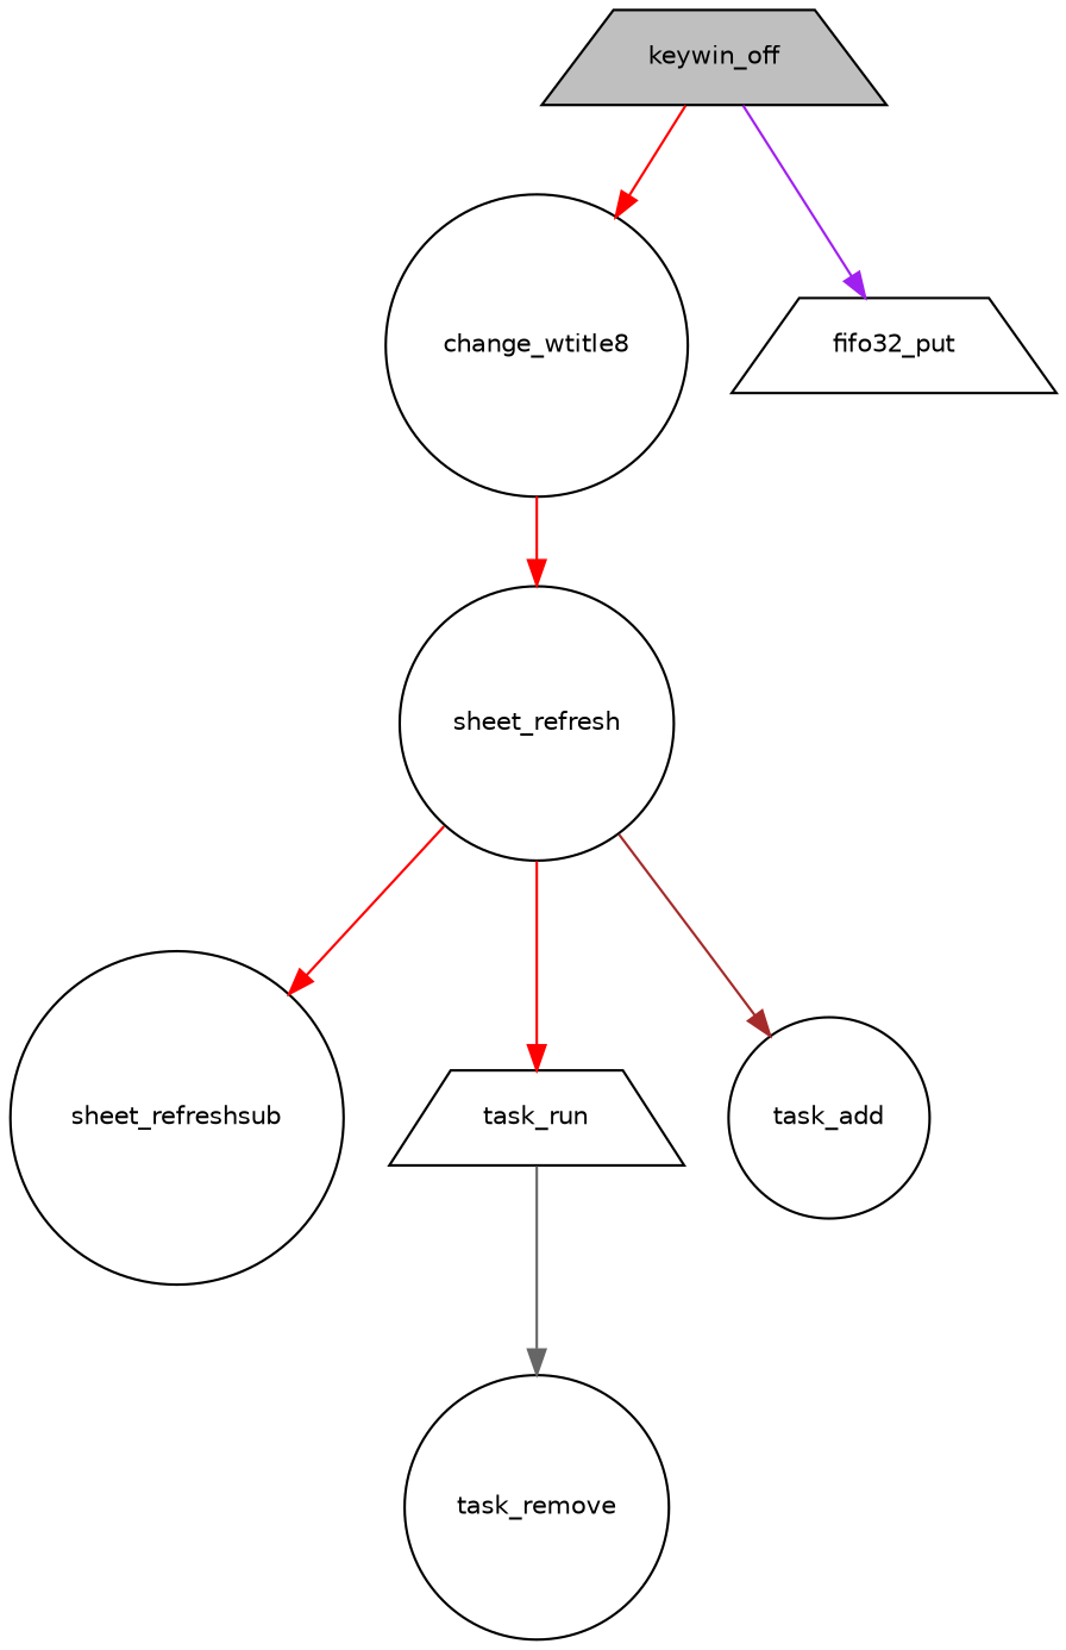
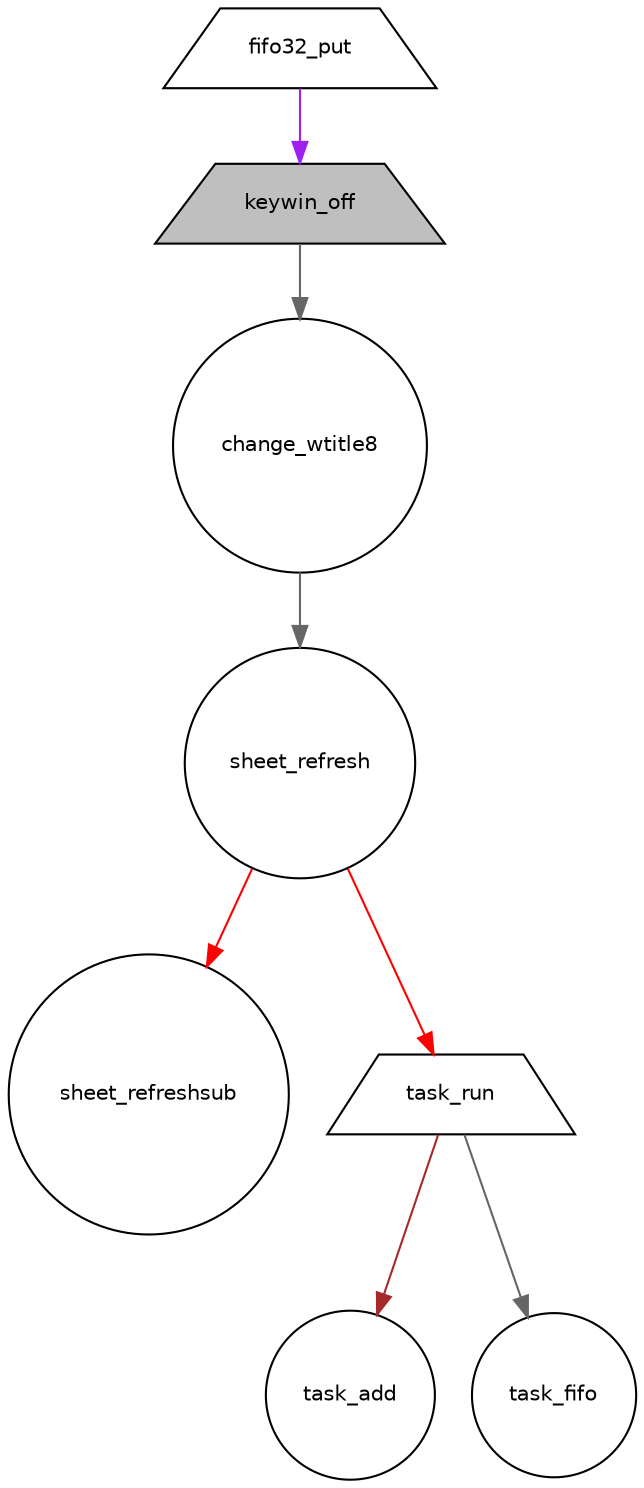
  digraph {
    rankdir=TB
    node [color=black fillcolor=white fontname=Helvetica fontsize=10 shape=circle style=filled]
    edge [color=gray40 fontname=Helvetica fontsize=10 labelfontname=Helvetica labelfontsize=10 style=solid]
    n1 [fillcolor=grey75 fontcolor=black height=0.2 label=keywin_off shape=trapezium width=0.4]
    n2 [height=0.2 label=change_wtitle8 width=0.4]
    n3 [height=0.2 label=fifo32_put shape=trapezium width=0.4]
    n4 [height=0.2 label=sheet_refresh width=0.4]
    n5 [height=0.2 label=sheet_refreshsub width=0.4]
    n6 [height=0.2 label=task_run shape=trapezium width=0.4]
    n7 [height=0.2 label=task_add width=0.4]
-   n8 [height=0.2 label=task_remove width=0.4]
-   n1 -> n2 [color=red]
-   n1 -> n3 [color=purple]
-   n2 -> n4 [color=red]
+   n8 [height=0.2 label=task_fifo width=0.4]
+   n1 -> n2
+   n3 -> n1 [color=purple]
+   n2 -> n4
    n4 -> n5 [color=red]
    n4 -> n6 [color=red]
-   n4 -> n7 [color=brown]
+   n6 -> n7 [color=brown]
    n6 -> n8
  }
